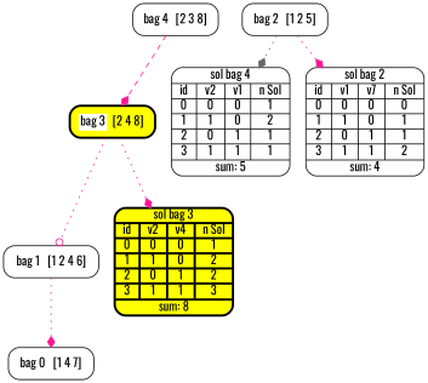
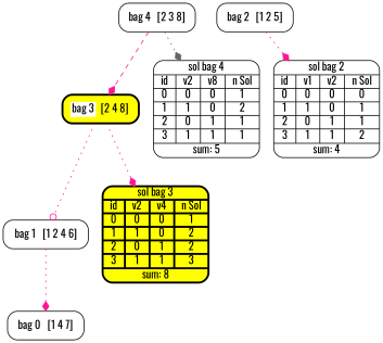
  strict digraph {
    fontname=Oswald
    node [fillcolor=white fontname=Oswald margin="0.11,0.01" penwidth=1.0 shape=box style="rounded,filled"]
    edge [arrowhead=diamond color=deeppink fontname=Oswald style=dotted]
    n1 [height=0.5 label=<<TABLE BORDER="0" CELLBORDER="0" CELLSPACING="0">               <TR><TD BGCOLOR="white">bag 0</TD><TD PORT="anchor"></TD><TD>[1 4 7]</TD></TR></TABLE>> width=1.3333]
    n2 [height=0.5 label=<<TABLE BORDER="0" CELLBORDER="0" CELLSPACING="0">               <TR><TD BGCOLOR="white">bag 1</TD><TD PORT="anchor"></TD><TD>[1 2 4 6]</TD></TR></TABLE>> width=1.4861]
    n3 [height=0.5 label=<<TABLE BORDER="0" CELLBORDER="0" CELLSPACING="0">               <TR><TD BGCOLOR="white">bag 2</TD><TD PORT="anchor"></TD><TD>[1 2 5]</TD></TR></TABLE>> width=1.3333]
-   n4 [height=1.6667 label="{sol bag 2|{{id|0|1|2|3}|{v1|0|1|0|1}|{v7|0|0|1|1}|{n Sol|0|1|1|2}}|sum: 4}" shape=record width=1.8472]
+   n4 [height=1.6667 label="{sol bag 2|{{id|0|1|2|3}|{v1|0|1|0|1}|{v2|0|0|1|1}|{n Sol|0|1|1|2}}|sum: 4}" shape=record width=1.8472]
    n5 [fillcolor=yellow height=0.5 label=<<TABLE BORDER="0" CELLBORDER="0" CELLSPACING="0">               <TR><TD BGCOLOR="white">bag 3</TD><TD PORT="anchor"></TD><TD>[2 4 8]</TD></TR></TABLE>> penwidth=2.5 width=1.3333]
    n6 [fillcolor=yellow height=1.6667 label="{sol bag 3|{{id|0|1|2|3}|{v2|0|1|0|1}|{v4|0|0|1|1}|{n Sol|1|2|2|3}}|sum: 8}" penwidth=2.5 shape=record width=1.8472]
    n7 [height=0.5 label=<<TABLE BORDER="0" CELLBORDER="0" CELLSPACING="0">               <TR><TD BGCOLOR="white">bag 4</TD><TD PORT="anchor"></TD><TD>[2 3 8]</TD></TR></TABLE>> width=1.3333]
-   n8 [height=1.6667 label="{sol bag 4|{{id|0|1|2|3}|{v2|0|1|0|1}|{v1|0|0|1|1}|{n Sol|1|2|1|1}}|sum: 5}" shape=record width=1.8472]
+   n8 [height=1.6667 label="{sol bag 4|{{id|0|1|2|3}|{v2|0|1|0|1}|{v8|0|0|1|1}|{n Sol|1|2|1|1}}|sum: 5}" shape=record width=1.8472]
    n2 -> n1
    n3 -> n4
    n5 -> n2 [arrowhead=odot]
    n5 -> n6
    n7 -> n5 [style=dashed]
-   n3 -> n8 [color=gray40]
+   n7 -> n8 [color=gray40]
  }
